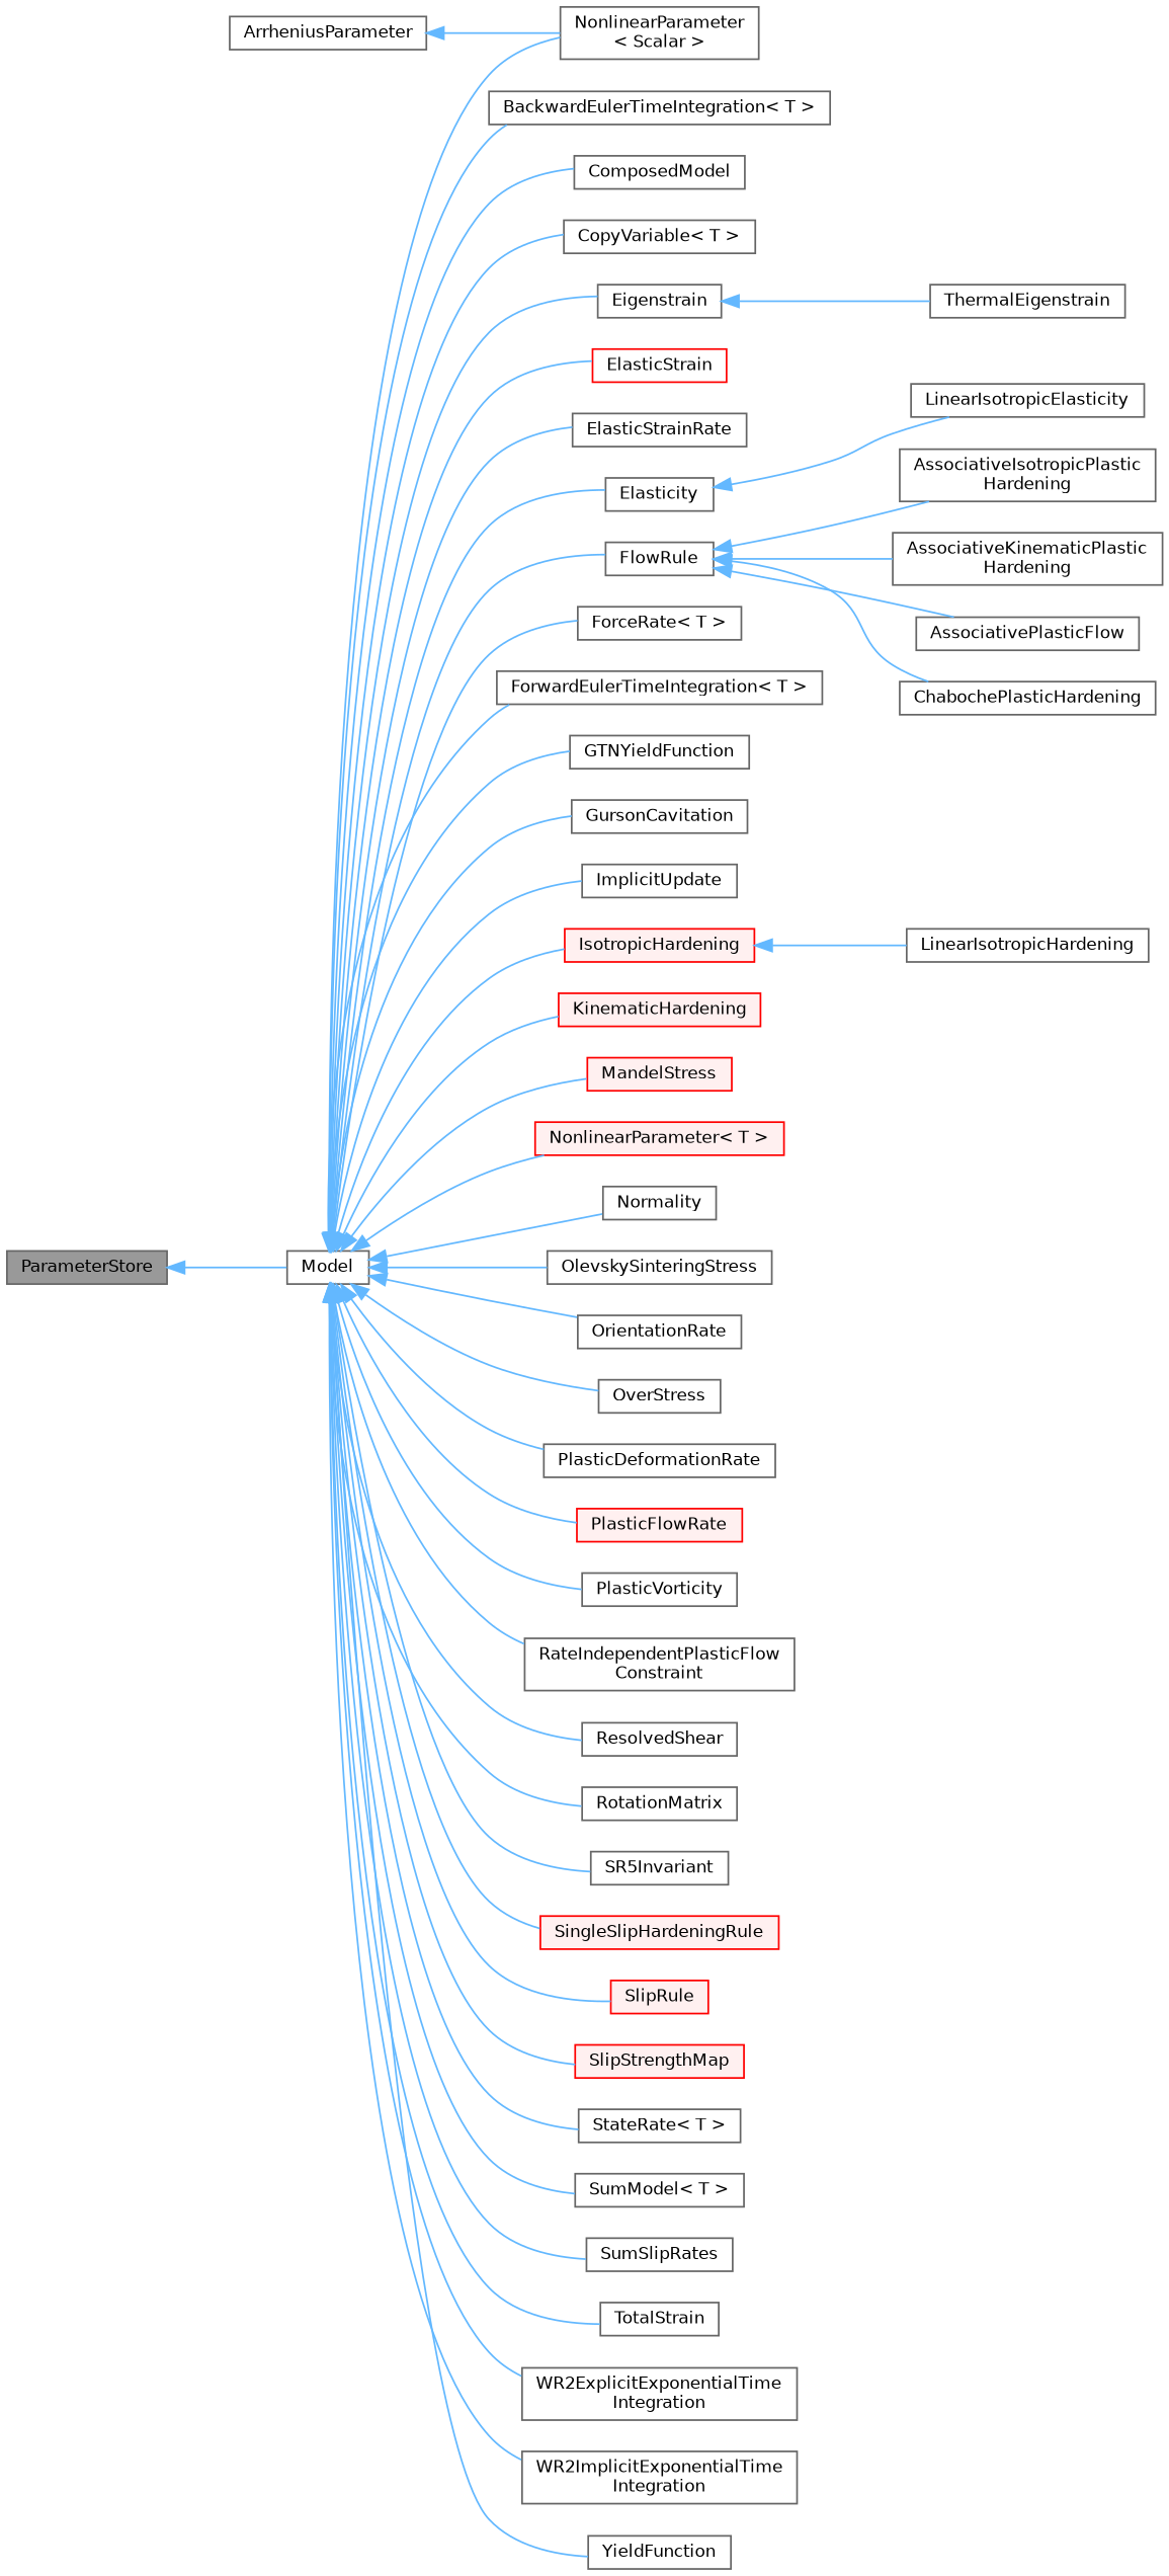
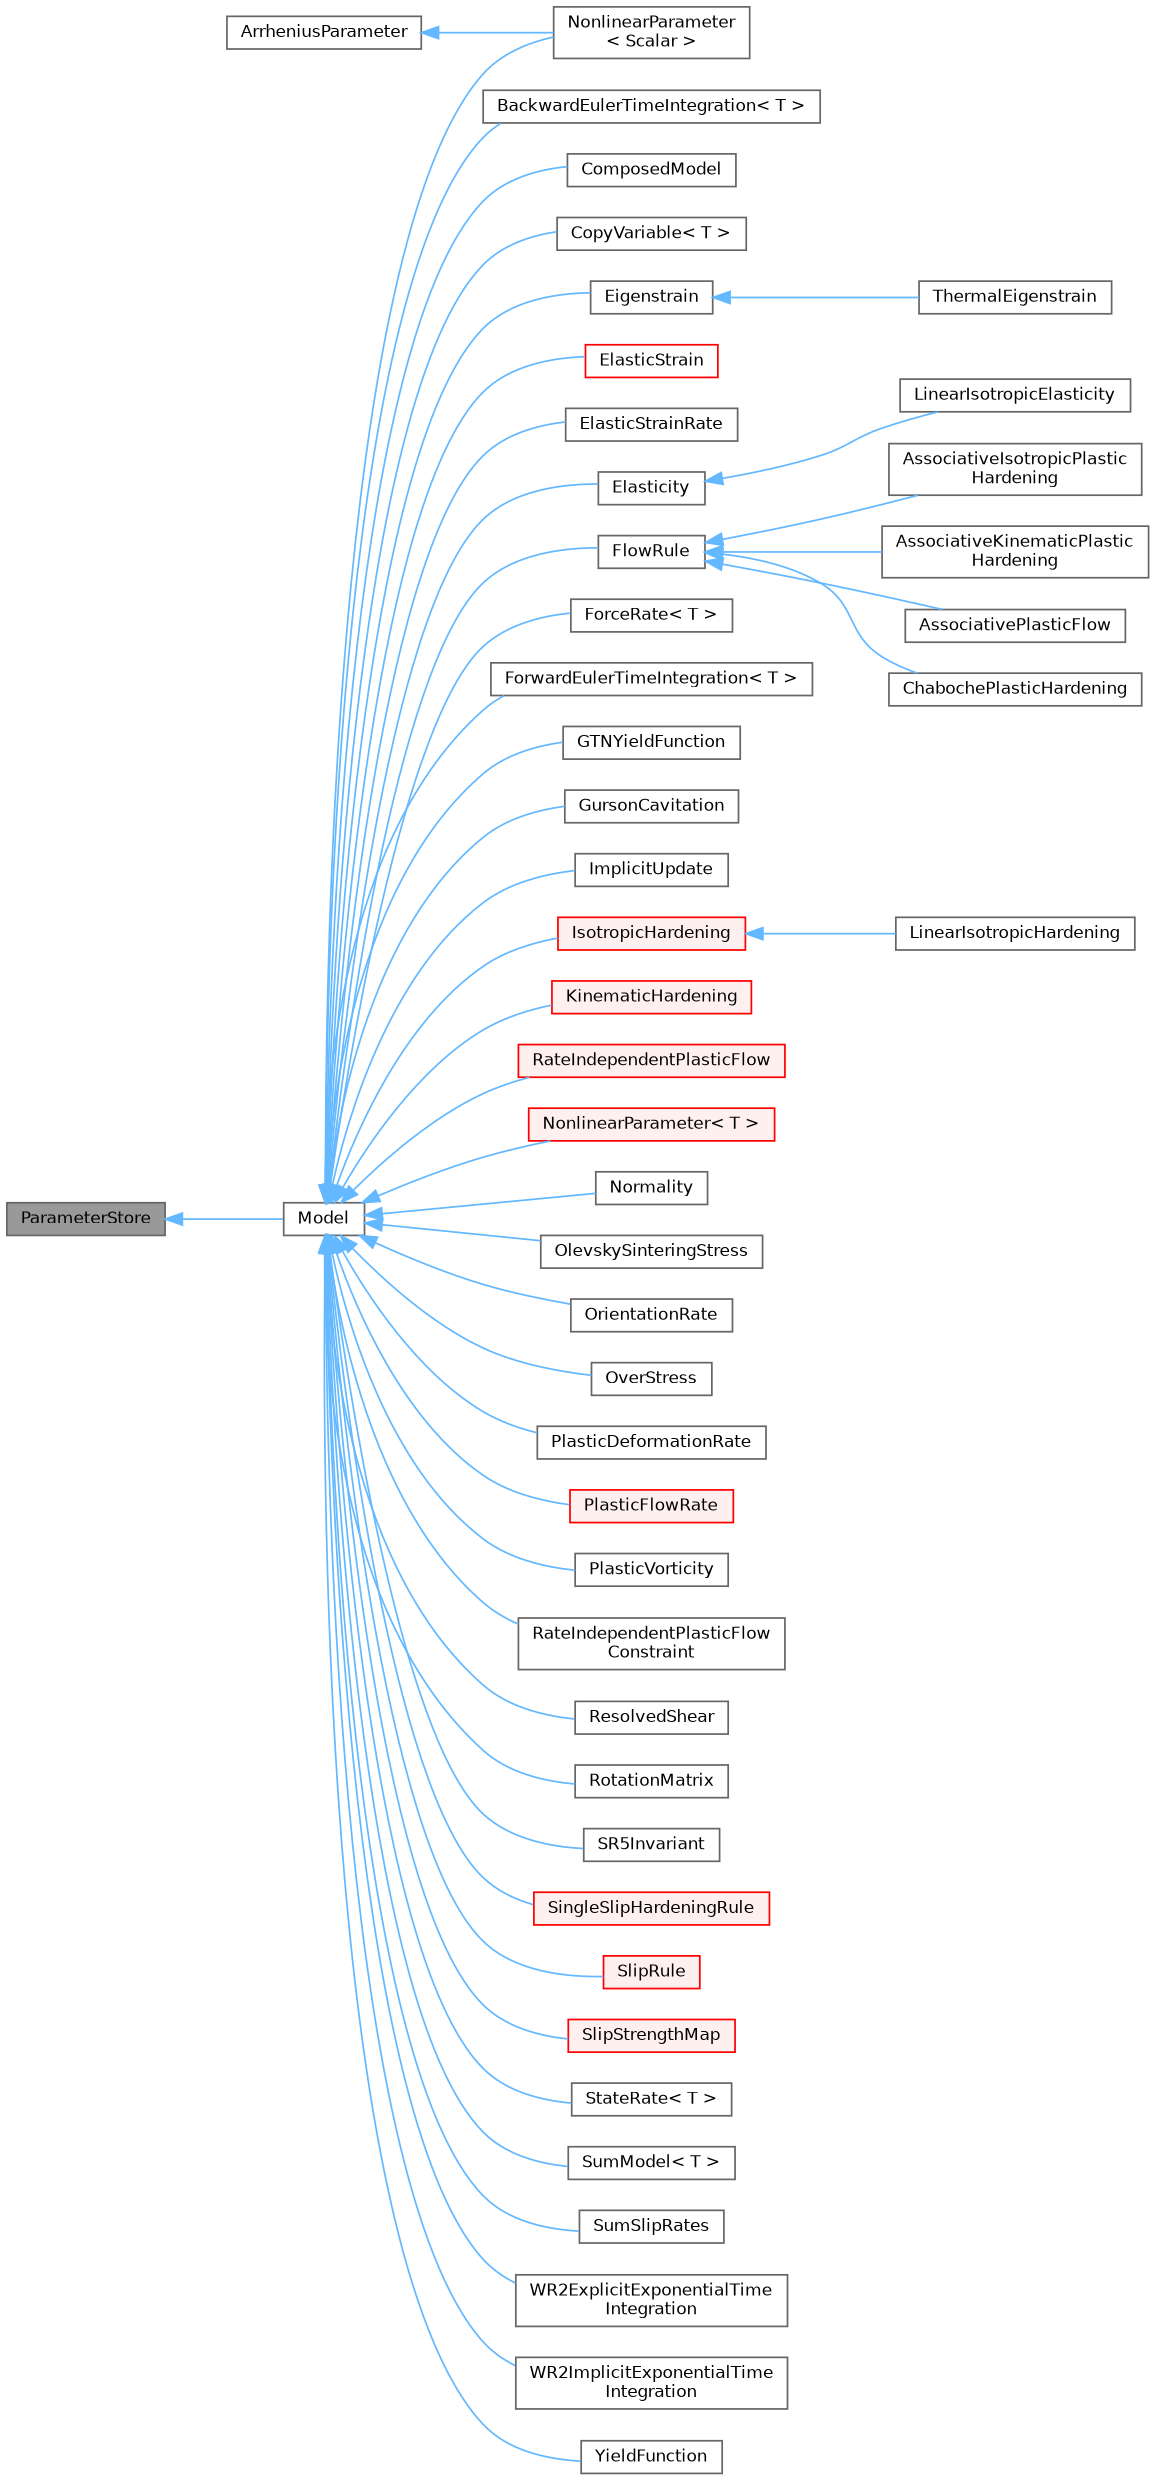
  digraph {
    rankdir=LR
    node [color=gray40 fillcolor=white fontname=Helvetica fontsize=10 shape=box style=filled]
    edge [color=steelblue1 dir=back fontname=Helvetica fontsize=10 labelfontname=Helvetica labelfontsize=10 style=solid]
    n1 [fillcolor=grey60 fontcolor=black height=0.2 label=ParameterStore width=0.4]
    n2 [height=0.2 label=Model width=0.4]
    n3 [height=0.2 label="NonlinearParameter\l\< Scalar \>" width=0.4]
    n4 [height=0.2 label="BackwardEulerTimeIntegration\< T \>" width=0.4]
    n5 [height=0.2 label=ComposedModel width=0.4]
    n6 [height=0.2 label="CopyVariable\< T \>" width=0.4]
    n7 [height=0.2 label=Eigenstrain width=0.4]
    n8 [color=red height=0.2 label=ElasticStrain width=0.4]
    n9 [height=0.2 label=ElasticStrainRate width=0.4]
    n10 [height=0.2 label=Elasticity width=0.4]
    n11 [height=0.2 label=FlowRule width=0.4]
    n12 [height=0.2 label="ForceRate\< T \>" width=0.4]
    n13 [height=0.2 label="ForwardEulerTimeIntegration\< T \>" width=0.4]
    n14 [height=0.2 label=GTNYieldFunction width=0.4]
    n15 [height=0.2 label=GursonCavitation width=0.4]
    n16 [height=0.2 label=ImplicitUpdate width=0.4]
    n17 [color=red fillcolor="#FFF0F0" height=0.2 label=IsotropicHardening width=0.4]
    n18 [color=red fillcolor="#FFF0F0" height=0.2 label=KinematicHardening width=0.4]
-   n19 [color=red fillcolor="#FFF0F0" height=0.2 label=MandelStress width=0.4]
+   n19 [color=red fillcolor="#FFF0F0" height=0.2 label=RateIndependentPlasticFlow width=0.4]
    n20 [color=red fillcolor="#FFF0F0" height=0.2 label="NonlinearParameter\< T \>" width=0.4]
    n21 [height=0.2 label=Normality width=0.4]
    n22 [height=0.2 label=OlevskySinteringStress width=0.4]
    n23 [height=0.2 label=OrientationRate width=0.4]
    n24 [height=0.2 label=OverStress width=0.4]
    n25 [height=0.2 label=PlasticDeformationRate width=0.4]
    n26 [color=red fillcolor="#FFF0F0" height=0.2 label=PlasticFlowRate width=0.4]
    n27 [height=0.2 label=PlasticVorticity width=0.4]
    n28 [height=0.2 label="RateIndependentPlasticFlow\lConstraint" width=0.4]
    n29 [height=0.2 label=ResolvedShear width=0.4]
    n30 [height=0.2 label=RotationMatrix width=0.4]
    n31 [height=0.2 label=SR5Invariant width=0.4]
    n32 [color=red fillcolor="#FFF0F0" height=0.2 label=SingleSlipHardeningRule width=0.4]
    n33 [color=red fillcolor="#FFF0F0" height=0.2 label=SlipRule width=0.4]
    n34 [color=red fillcolor="#FFF0F0" height=0.2 label=SlipStrengthMap width=0.4]
    n35 [height=0.2 label="StateRate\< T \>" width=0.4]
    n36 [height=0.2 label="SumModel\< T \>" width=0.4]
    n37 [height=0.2 label=SumSlipRates width=0.4]
-   n38 [height=0.2 label=TotalStrain width=0.4]
    n39 [height=0.2 label="WR2ExplicitExponentialTime\lIntegration" width=0.4]
    n40 [height=0.2 label="WR2ImplicitExponentialTime\lIntegration" width=0.4]
    n41 [height=0.2 label=YieldFunction width=0.4]
    n42 [height=0.2 label=ThermalEigenstrain width=0.4]
    n43 [height=0.2 label=LinearIsotropicElasticity width=0.4]
    n44 [height=0.2 label="AssociativeIsotropicPlastic\lHardening" width=0.4]
    n45 [height=0.2 label="AssociativeKinematicPlastic\lHardening" width=0.4]
    n46 [height=0.2 label=AssociativePlasticFlow width=0.4]
    n47 [height=0.2 label=ChabochePlasticHardening width=0.4]
    n48 [height=0.2 label=LinearIsotropicHardening width=0.4]
    n49 [height=0.2 label=ArrheniusParameter width=0.4]
    n1 -> n2
    n2 -> n3
    n2 -> n4
    n2 -> n5
    n2 -> n6
    n2 -> n7
    n2 -> n8
    n2 -> n9
    n2 -> n10
    n2 -> n11
    n2 -> n12
    n2 -> n13
    n2 -> n14
    n2 -> n15
    n2 -> n16
    n2 -> n17
    n2 -> n18
    n2 -> n19
    n2 -> n20
    n2 -> n21
    n2 -> n22
    n2 -> n23
    n2 -> n24
    n2 -> n25
    n2 -> n26
    n2 -> n27
    n2 -> n28
    n2 -> n29
    n2 -> n30
    n2 -> n31
    n2 -> n32
    n2 -> n33
    n2 -> n34
    n2 -> n35
    n2 -> n36
    n2 -> n37
-   n2 -> n38
    n2 -> n39
    n2 -> n40
    n2 -> n41
    n7 -> n42
    n10 -> n43
    n11 -> n44
    n11 -> n45
    n11 -> n46
    n11 -> n47
    n17 -> n48
    n49 -> n3
  }
